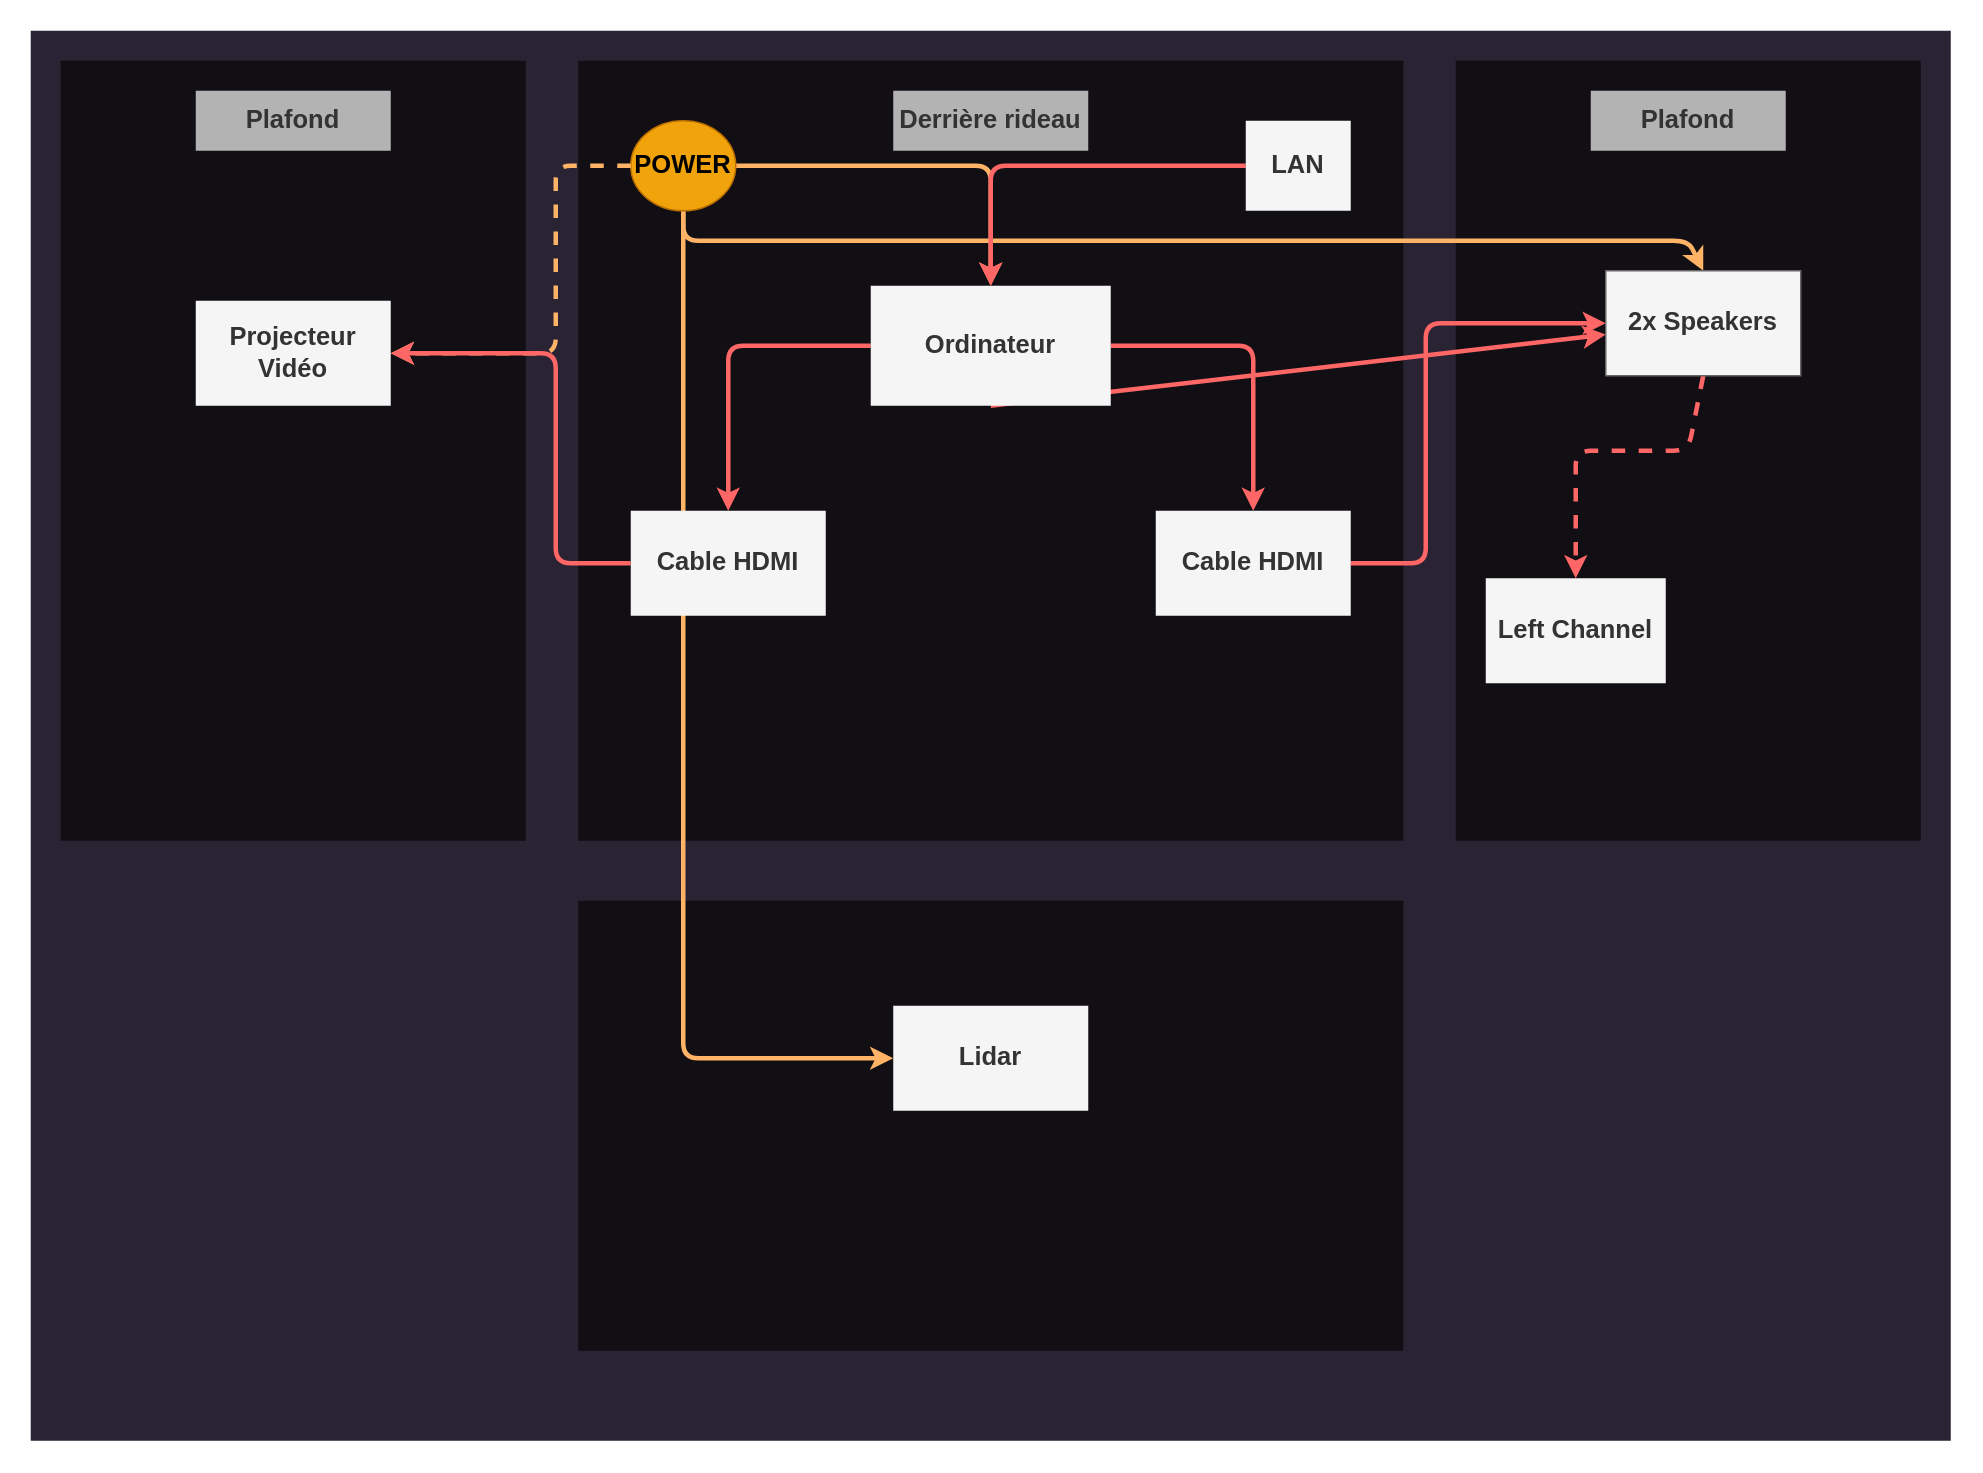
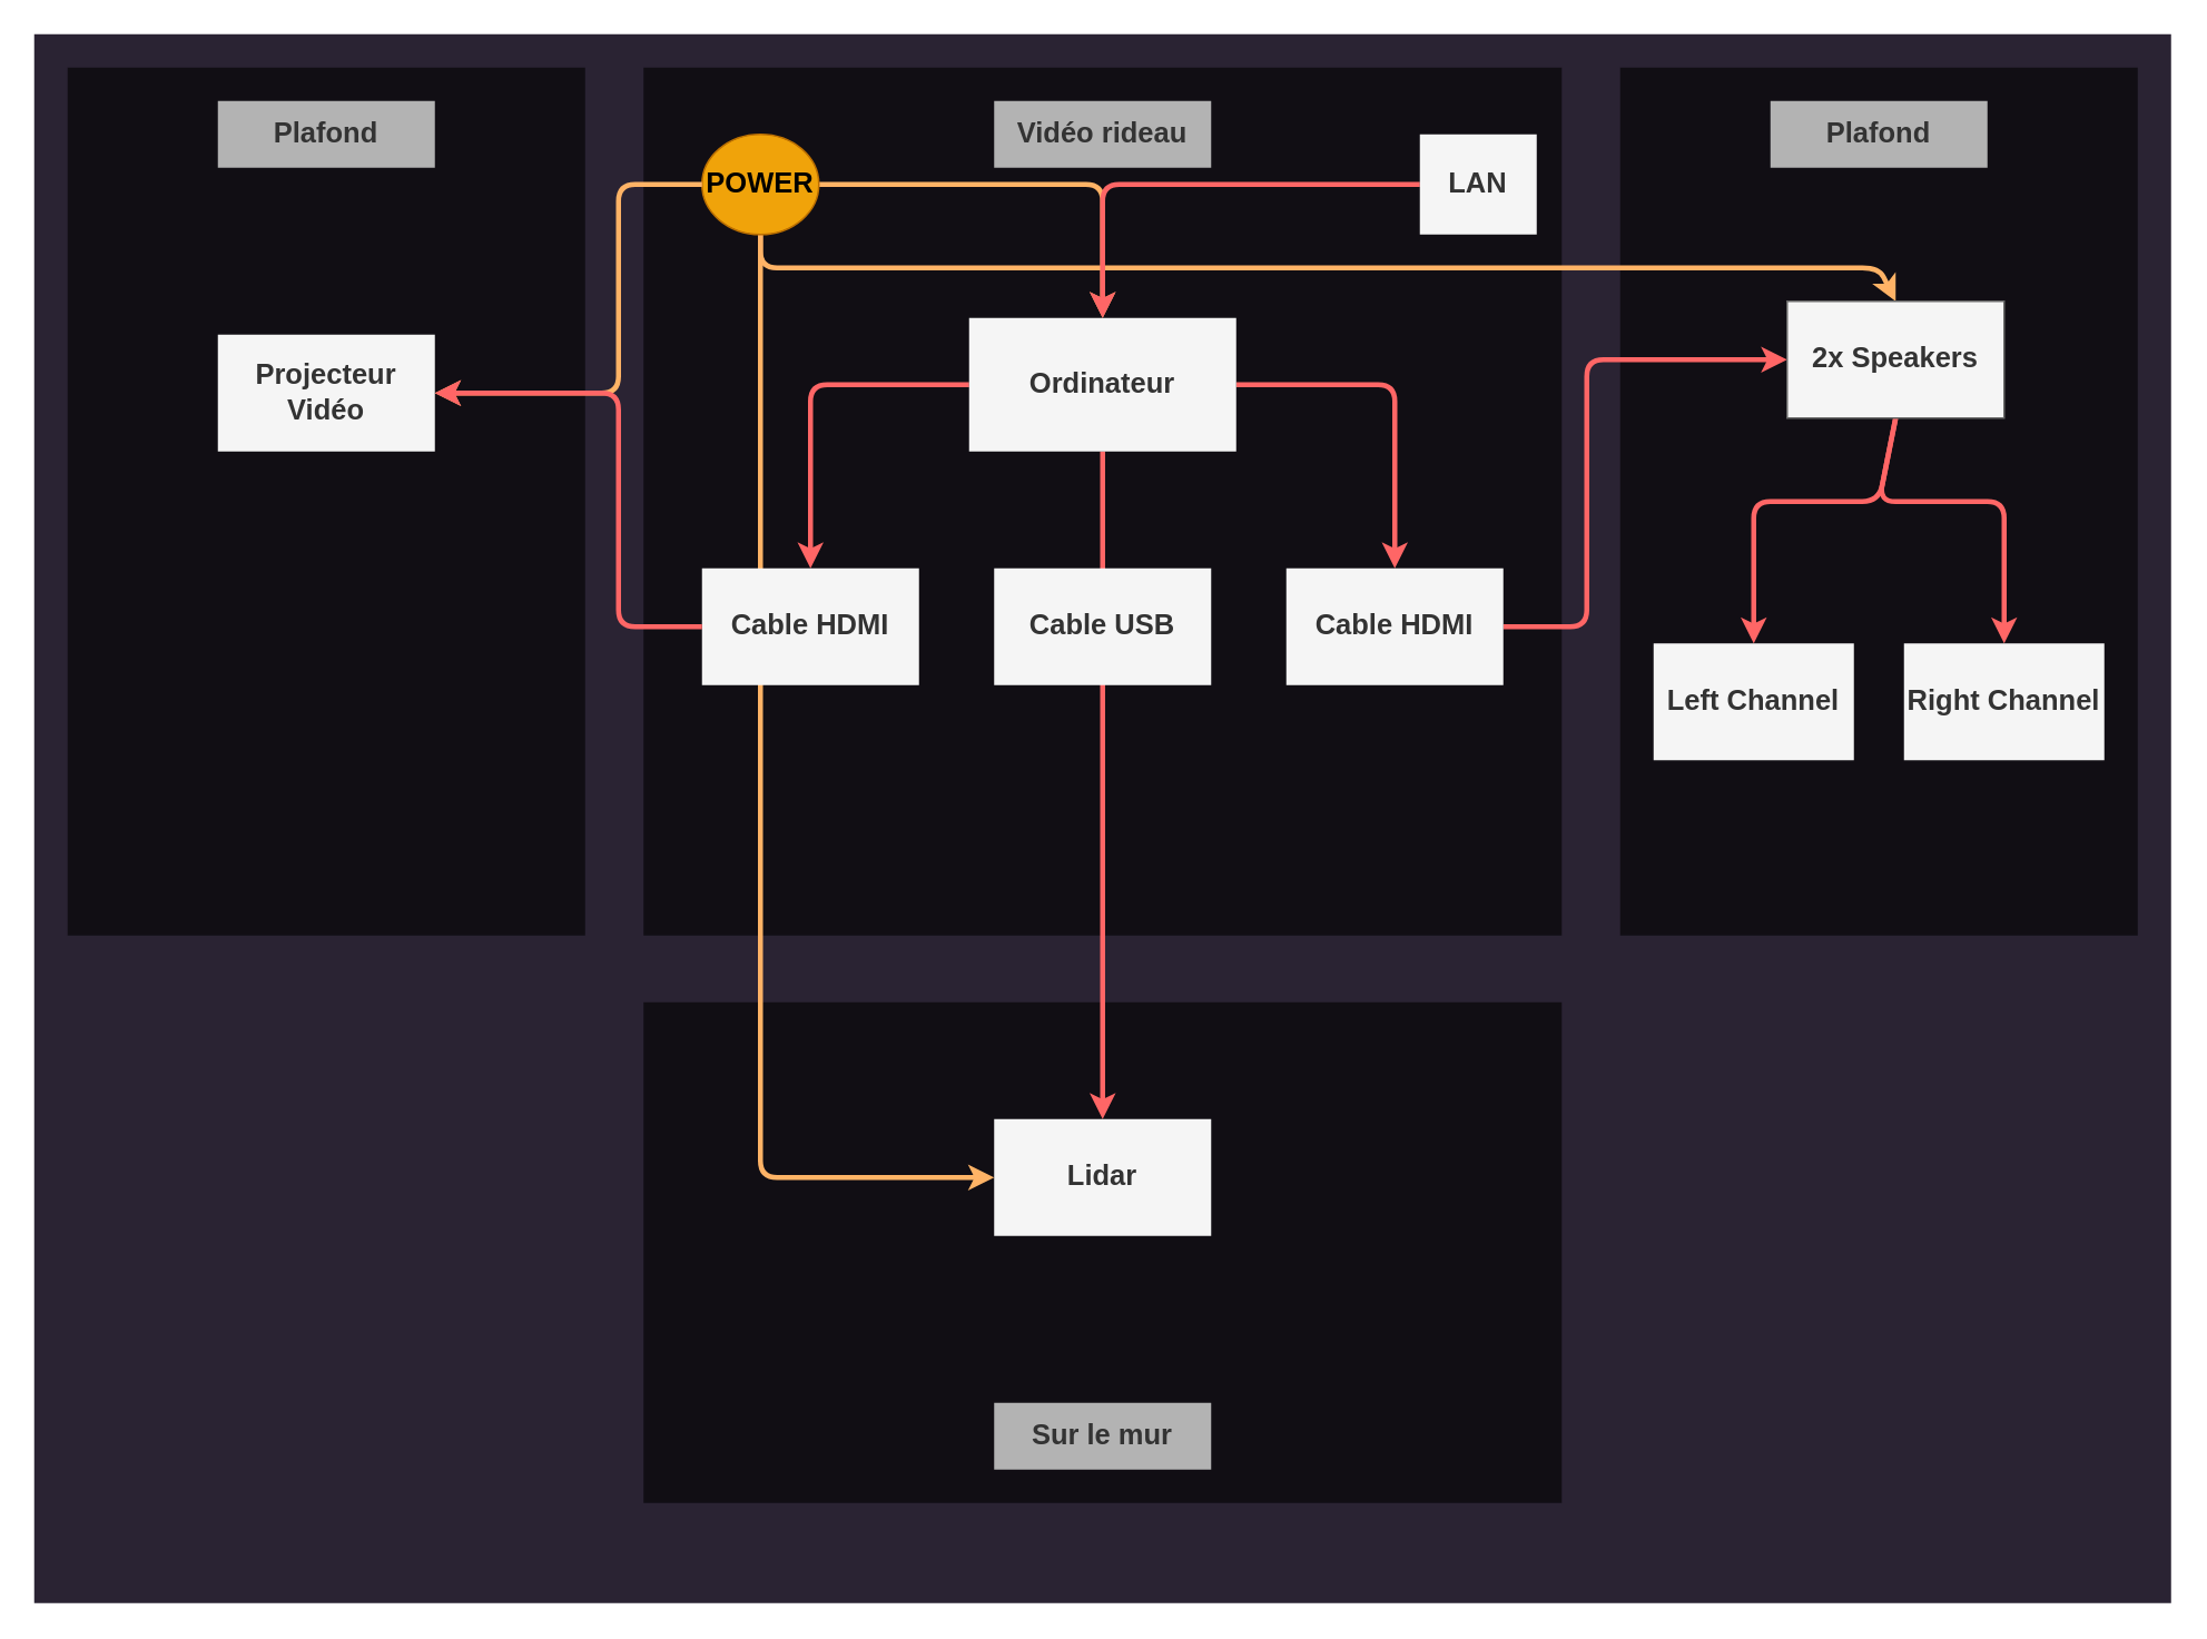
  <mxCell id="0" />
  <mxCell id="1" parent="0" />
  <mxCell id="2" value="" style="whiteSpace=wrap;html=1;fillColor=#2A2333;strokeColor=none;" parent="1" vertex="1"><mxGeometry x="20" y="20" width="1280" height="940" as="geometry" /></mxCell>
  <mxCell id="3" value="" style="whiteSpace=wrap;html=1;strokeColor=none;fillColor=#110e14;" parent="1" vertex="1"><mxGeometry x="385" y="40" width="550" height="520" as="geometry" /></mxCell>
  <mxCell id="4" value="" style="whiteSpace=wrap;html=1;strokeColor=none;fillColor=#110e14;" parent="1" vertex="1"><mxGeometry x="970" y="40" width="310" height="520" as="geometry" /></mxCell>
  <mxCell id="5" value="" style="whiteSpace=wrap;html=1;strokeColor=none;fillColor=#110e14;" parent="1" vertex="1"><mxGeometry x="385" y="600" width="550" height="300" as="geometry" /></mxCell>
- <mxCell id="6" style="edgeStyle=none;html=1;exitX=0.5;exitY=1;exitDx=0;exitDy=0;strokeWidth=3;strokeColor=#FF6666;" parent="1" source="9" target="22" edge="1"><mxGeometry relative="1" as="geometry" /></mxCell>
+ <mxCell id="6" style="edgeStyle=none;html=1;exitX=0.5;exitY=1;exitDx=0;exitDy=0;strokeWidth=3;strokeColor=#FF6666;" parent="1" source="9" target="25" edge="1"><mxGeometry relative="1" as="geometry" /></mxCell>
  <mxCell id="7" style="edgeStyle=none;html=1;exitX=1;exitY=0.5;exitDx=0;exitDy=0;entryX=0.5;entryY=0;entryDx=0;entryDy=0;strokeColor=#FF6666;strokeWidth=3;" parent="1" source="9" target="18" edge="1"><mxGeometry relative="1" as="geometry"><Array as="points"><mxPoint x="835" y="230" /></Array></mxGeometry></mxCell>
  <mxCell id="8" style="edgeStyle=none;html=1;exitX=0;exitY=0.5;exitDx=0;exitDy=0;entryX=0.5;entryY=0;entryDx=0;entryDy=0;strokeColor=#FF6666;strokeWidth=3;" parent="1" source="9" target="16" edge="1"><mxGeometry relative="1" as="geometry"><Array as="points"><mxPoint x="485" y="230" /></Array></mxGeometry></mxCell>
  <mxCell id="9" value="&lt;font style=&quot;font-size: 17px;&quot;&gt;&lt;b&gt;Ordinateur&lt;/b&gt;&lt;/font&gt;" style="whiteSpace=wrap;html=1;fillColor=#f5f5f5;fontColor=#333333;strokeColor=none;" parent="1" vertex="1"><mxGeometry x="580" y="190" width="160" height="80" as="geometry" /></mxCell>
  <mxCell id="10" style="edgeStyle=none;html=1;exitX=1;exitY=0.5;exitDx=0;exitDy=0;entryX=0.5;entryY=0;entryDx=0;entryDy=0;strokeColor=#FFB366;strokeWidth=3;fillColor=#f0a30a;" parent="1" source="13" target="9" edge="1"><mxGeometry relative="1" as="geometry"><Array as="points"><mxPoint y="110" x="660" /></Array></mxGeometry></mxCell>
  <mxCell id="11" style="edgeStyle=none;html=1;exitX=0.5;exitY=1;exitDx=0;exitDy=0;entryX=0.5;entryY=0;entryDx=0;entryDy=0;strokeColor=#FFB366;strokeWidth=3;" edge="1" parent="1" source="13" target="22"><mxGeometry relative="1" as="geometry"><Array as="points"><mxPoint x="455" y="160" /><mxPoint x="1125" y="160" /></Array></mxGeometry></mxCell>
  <mxCell id="12" style="edgeStyle=none;html=1;exitX=0.5;exitY=1;exitDx=0;exitDy=0;entryX=0;entryY=0.5;entryDx=0;entryDy=0;strokeColor=#FFB366;strokeWidth=3;fillColor=#f0a30a;" edge="1" parent="1" source="13" target="25"><mxGeometry relative="1" as="geometry"><Array as="points"><mxPoint x="455" y="705" /></Array></mxGeometry></mxCell>
  <mxCell id="13" value="&lt;font style=&quot;font-size: 17px;&quot;&gt;&lt;b&gt;POWER&lt;/b&gt;&lt;/font&gt;" style="ellipse;whiteSpace=wrap;html=1;fillColor=#f0a30a;fontColor=#000000;strokeColor=#BD7000;" parent="1" vertex="1"><mxGeometry x="420" y="80" width="70" height="60" as="geometry" /></mxCell>
  <mxCell id="14" style="edgeStyle=none;html=1;exitX=0;exitY=0.5;exitDx=0;exitDy=0;strokeColor=#FF6666;strokeWidth=3;" parent="1" source="15" edge="1"><mxGeometry relative="1" as="geometry"><mxPoint y="190" as="targetPoint" x="660" /><Array as="points"><mxPoint y="110" x="660" /></Array></mxGeometry></mxCell>
- <mxCell id="15" value="&lt;font style=&quot;font-size: 17px;&quot;&gt;&lt;b&gt;LAN&lt;/b&gt;&lt;/font&gt;" style="whiteSpace=wrap;html=1;fillColor=#f5f5f5;fontColor=#333333;strokeColor=none;" parent="1" vertex="1"><mxGeometry x="830" y="80" width="70" height="60" as="geometry" /></mxCell>
+ <mxCell id="15" value="&lt;font style=&quot;font-size: 17px;&quot;&gt;&lt;b&gt;LAN&lt;/b&gt;&lt;/font&gt;" style="whiteSpace=wrap;html=1;fillColor=#f5f5f5;fontColor=#333333;strokeColor=none;" parent="1" vertex="1"><mxGeometry x="850" y="80" width="70" height="60" as="geometry" /></mxCell>
  <mxCell id="16" value="&lt;font style=&quot;font-size: 17px;&quot;&gt;&lt;b&gt;Cable HDMI&lt;/b&gt;&lt;/font&gt;" style="whiteSpace=wrap;html=1;fillColor=#f5f5f5;fontColor=#333333;strokeColor=none;" parent="1" vertex="1"><mxGeometry x="420" y="340" width="130" height="70" as="geometry" /></mxCell>
  <mxCell id="17" style="edgeStyle=none;html=1;exitX=1;exitY=0.5;exitDx=0;exitDy=0;entryX=0;entryY=0.5;entryDx=0;entryDy=0;strokeColor=#FF6666;strokeWidth=3;" parent="1" source="18" target="22" edge="1"><mxGeometry relative="1" as="geometry"><Array as="points"><mxPoint x="950" y="375" /><mxPoint x="950" y="215" /></Array></mxGeometry></mxCell>
  <mxCell id="18" value="&lt;font style=&quot;font-size: 17px;&quot;&gt;&lt;b&gt;Cable HDMI&lt;/b&gt;&lt;/font&gt;" style="whiteSpace=wrap;html=1;fillColor=#f5f5f5;fontColor=#333333;strokeColor=none;" parent="1" vertex="1"><mxGeometry x="770" y="340" width="130" height="70" as="geometry" /></mxCell>
- <mxCell id="20" style="edgeStyle=none;html=1;exitX=0.5;exitY=1;exitDx=0;exitDy=0;entryX=0.5;entryY=0;entryDx=0;entryDy=0;strokeColor=#FF6666;strokeWidth=3;dashed=1;" parent="1" source="22" target="23" edge="1"><mxGeometry relative="1" as="geometry"><Array as="points"><mxPoint x="1125" y="300" /><mxPoint x="1050" y="300" /></Array></mxGeometry></mxCell>
+ <mxCell id="19" value="&lt;font style=&quot;font-size: 17px;&quot;&gt;&lt;b&gt;Cable USB&lt;/b&gt;&lt;/font&gt;" style="whiteSpace=wrap;html=1;fillColor=#f5f5f5;fontColor=#333333;strokeColor=none;" parent="1" vertex="1"><mxGeometry x="595" y="340" width="130" height="70" as="geometry" /></mxCell>
+ <mxCell id="20" style="edgeStyle=none;html=1;exitX=0.5;exitY=1;exitDx=0;exitDy=0;entryX=0.5;entryY=0;entryDx=0;entryDy=0;strokeColor=#FF6666;strokeWidth=3;" parent="1" source="22" target="23" edge="1"><mxGeometry relative="1" as="geometry"><Array as="points"><mxPoint x="1125" y="300" /><mxPoint x="1050" y="300" /></Array></mxGeometry></mxCell>
+ <mxCell id="21" style="edgeStyle=none;html=1;exitX=0.5;exitY=1;exitDx=0;exitDy=0;entryX=0.5;entryY=0;entryDx=0;entryDy=0;strokeColor=#FF6666;strokeWidth=3;" parent="1" source="22" target="24" edge="1"><mxGeometry relative="1" as="geometry"><Array as="points"><mxPoint x="1125" y="300" /><mxPoint x="1200" y="300" /></Array></mxGeometry></mxCell>
  <mxCell id="22" value="&lt;font style=&quot;font-size: 17px;&quot;&gt;&lt;b&gt;2x Speakers&lt;/b&gt;&lt;/font&gt;" style="whiteSpace=wrap;html=1;fillColor=#f5f5f5;fontColor=#333333;strokeColor=#666666;" parent="1" vertex="1"><mxGeometry x="1070" y="180" width="130" height="70" as="geometry" /></mxCell>
  <mxCell id="23" value="&lt;div&gt;&lt;font style=&quot;font-size: 17px;&quot;&gt;&lt;b&gt;Left Channel&lt;/b&gt;&lt;/font&gt;&lt;/div&gt;" style="whiteSpace=wrap;html=1;fillColor=#f5f5f5;fontColor=#333333;strokeColor=none;" parent="1" vertex="1"><mxGeometry x="990" y="385" width="120" height="70" as="geometry" /></mxCell>
+ <mxCell id="24" value="&lt;div&gt;&lt;font style=&quot;font-size: 17px;&quot;&gt;&lt;b&gt;Right Channel&lt;/b&gt;&lt;/font&gt;&lt;/div&gt;" style="whiteSpace=wrap;html=1;fillColor=#f5f5f5;fontColor=#333333;strokeColor=none;" parent="1" vertex="1"><mxGeometry x="1140" y="385" width="120" height="70" as="geometry" /></mxCell>
  <mxCell id="25" value="&lt;font style=&quot;font-size: 17px;&quot;&gt;&lt;b&gt;Lidar&lt;/b&gt;&lt;/font&gt;" style="whiteSpace=wrap;html=1;fillColor=#f5f5f5;fontColor=#333333;strokeColor=none;" parent="1" vertex="1"><mxGeometry x="595" y="670" width="130" height="70" as="geometry" /></mxCell>
  <mxCell id="26" value="" style="whiteSpace=wrap;html=1;strokeColor=none;fillColor=#110E14;" parent="1" vertex="1"><mxGeometry x="40" y="40" width="310" height="520" as="geometry" /></mxCell>
  <mxCell id="27" value="&lt;div&gt;&lt;font style=&quot;font-size: 17px;&quot;&gt;&lt;b&gt;Projecteur Vidéo&lt;/b&gt;&lt;/font&gt;&lt;/div&gt;" style="whiteSpace=wrap;html=1;fillColor=#f5f5f5;fontColor=#333333;strokeColor=none;" parent="1" vertex="1"><mxGeometry x="130" y="200" width="130" height="70" as="geometry" /></mxCell>
  <mxCell id="28" value="&lt;font style=&quot;font-size: 17px;&quot;&gt;&lt;b&gt;Plafond&lt;/b&gt;&lt;/font&gt;" style="whiteSpace=wrap;html=1;fillColor=#B3B3B3;fontColor=#333333;strokeColor=none;" parent="1" vertex="1"><mxGeometry x="130" y="60" width="130" height="40" as="geometry" /></mxCell>
  <mxCell id="29" value="&lt;font style=&quot;font-size: 17px;&quot;&gt;&lt;b&gt;Plafond&lt;/b&gt;&lt;/font&gt;" style="whiteSpace=wrap;html=1;fillColor=#B3B3B3;fontColor=#333333;strokeColor=none;" parent="1" vertex="1"><mxGeometry x="1060" y="60" width="130" height="40" as="geometry" /></mxCell>
- <mxCell id="30" value="&lt;div&gt;&lt;span style=&quot;font-size: 17px;&quot;&gt;&lt;b&gt;Derrière rideau&lt;/b&gt;&lt;/span&gt;&lt;/div&gt;" style="whiteSpace=wrap;html=1;fillColor=#B3B3B3;fontColor=#333333;strokeColor=none;" parent="1" vertex="1"><mxGeometry x="595" y="60" width="130" height="40" as="geometry" /></mxCell>
- <mxCell id="32" style="edgeStyle=none;html=1;exitX=0;exitY=0.5;exitDx=0;exitDy=0;entryX=1;entryY=0.5;entryDx=0;entryDy=0;strokeColor=#FFB366;strokeWidth=3;fillColor=#f0a30a;dashed=1;" edge="1" parent="1" source="13" target="27"><mxGeometry relative="1" as="geometry"><Array as="points"><mxPoint x="370" y="110" /><mxPoint x="370" y="235" /></Array></mxGeometry></mxCell>
+ <mxCell id="30" value="&lt;div&gt;&lt;span style=&quot;font-size: 17px;&quot;&gt;&lt;b&gt;Vidéo rideau&lt;/b&gt;&lt;/span&gt;&lt;/div&gt;" style="whiteSpace=wrap;html=1;fillColor=#B3B3B3;fontColor=#333333;strokeColor=none;" parent="1" vertex="1"><mxGeometry x="595" y="60" width="130" height="40" as="geometry" /></mxCell>
+ <mxCell id="31" value="&lt;span style=&quot;font-size: 17px;&quot;&gt;&lt;b&gt;Sur le mur&lt;/b&gt;&lt;/span&gt;" style="whiteSpace=wrap;html=1;fillColor=#B3B3B3;fontColor=#333333;strokeColor=none;" parent="1" vertex="1"><mxGeometry x="595" y="840" width="130" height="40" as="geometry" /></mxCell>
+ <mxCell id="32" style="edgeStyle=none;html=1;exitX=0;exitY=0.5;exitDx=0;exitDy=0;entryX=1;entryY=0.5;entryDx=0;entryDy=0;strokeColor=#FFB366;strokeWidth=3;fillColor=#f0a30a;" edge="1" parent="1" source="13" target="27"><mxGeometry relative="1" as="geometry"><Array as="points"><mxPoint x="370" y="110" /><mxPoint x="370" y="235" /></Array></mxGeometry></mxCell>
  <mxCell id="33" style="edgeStyle=none;html=1;exitX=0;exitY=0.5;exitDx=0;exitDy=0;entryX=1;entryY=0.5;entryDx=0;entryDy=0;strokeColor=#FF6666;strokeWidth=3;" parent="1" source="16" target="27" edge="1"><mxGeometry relative="1" as="geometry"><Array as="points"><mxPoint x="370" y="375" /><mxPoint x="370" y="235" /></Array></mxGeometry></mxCell>
